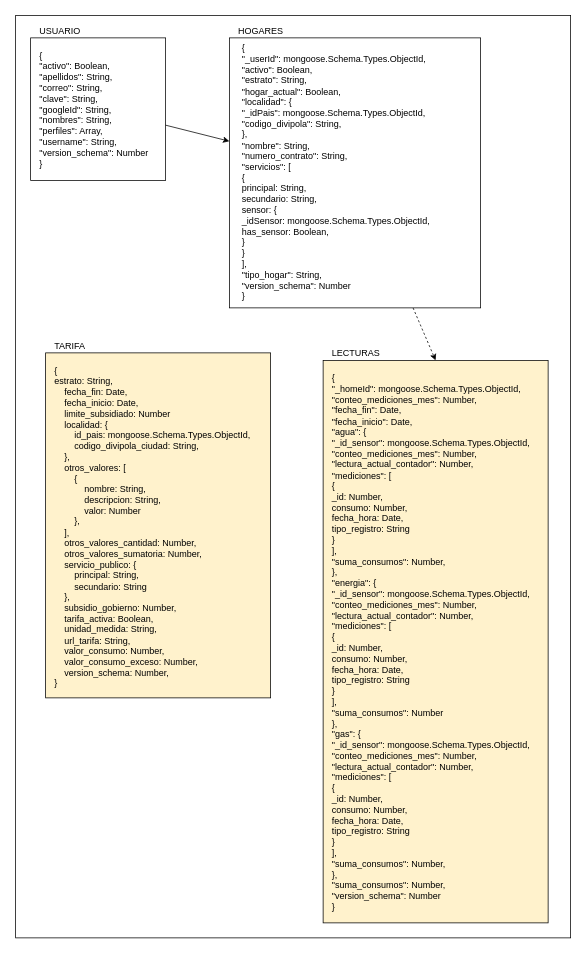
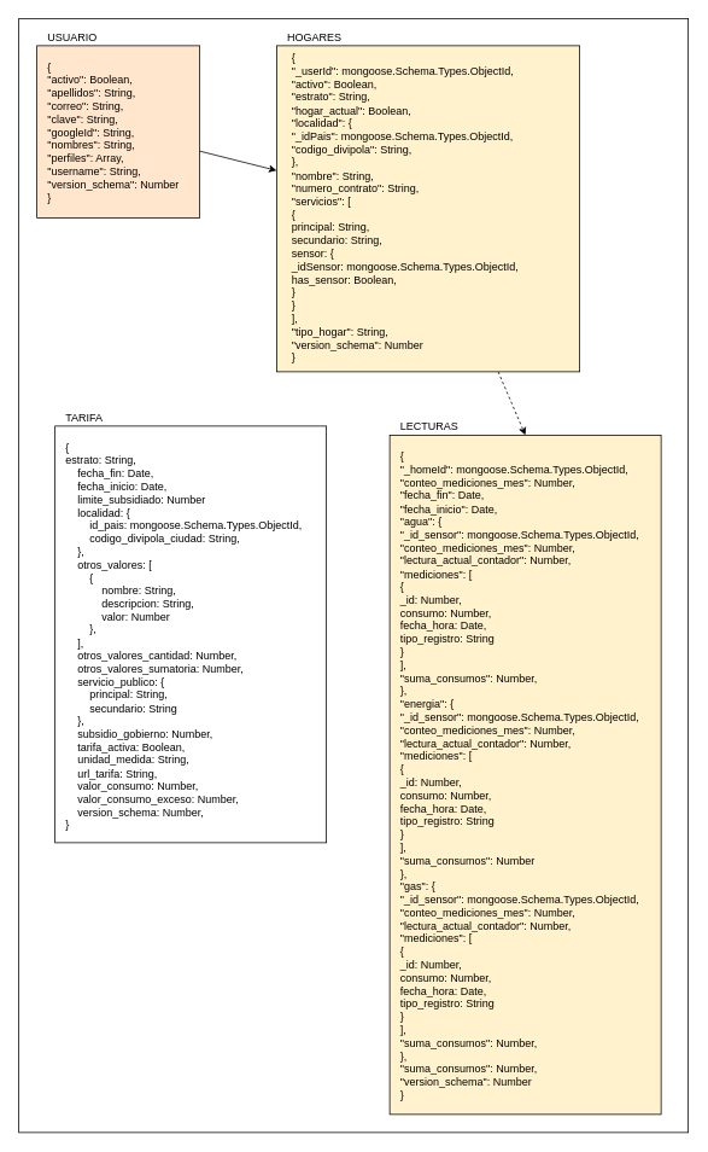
  <mxCell id="0" />
  <mxCell id="1" parent="0" />
  <mxCell id="2" value="" style="whiteSpace=wrap;html=1;align=left;verticalAlign=bottom;spacingLeft=10;spacingTop=0;labelPosition=center;verticalLabelPosition=top;" parent="1" vertex="1"><mxGeometry x="20" y="20" width="740" height="1230" as="geometry" /></mxCell>
- <mxCell id="3" value="USUARIO" style="whiteSpace=wrap;html=1;align=left;verticalAlign=bottom;spacingLeft=10;spacingTop=0;labelPosition=center;verticalLabelPosition=top;" parent="1" vertex="1"><mxGeometry x="40" y="50" width="180" height="190" as="geometry" /></mxCell>
+ <mxCell id="3" value="USUARIO" style="whiteSpace=wrap;html=1;align=left;verticalAlign=bottom;spacingLeft=10;spacingTop=0;labelPosition=center;verticalLabelPosition=top;fillColor=#ffe6cc;" parent="1" vertex="1"><mxGeometry x="40" y="50" width="180" height="190" as="geometry" /></mxCell>
  <mxCell id="4" value="" style="edgeStyle=none;html=1;" edge="1" parent="1" source="5" target="7"><mxGeometry relative="1" as="geometry" /></mxCell>
  <mxCell id="5" value="{&#10;&#09;&quot;activo&quot;: Boolean,&#10;&#09;&quot;apellidos&quot;: String,&#10;&#09;&quot;correo&quot;: String,&#10;&#09;&quot;clave&quot;: String,&#10;&#09;&quot;googleId&quot;: String,&#10;&#09;&quot;nombres&quot;: String,&#10;&#09;&quot;perfiles&quot;: Array,&#10;&#09;&quot;username&quot;: String,&#10;&#09;&quot;version_schema&quot;: Number&#10;}" style="text;whiteSpace=wrap;html=1;" vertex="1" parent="1"><mxGeometry x="50" y="60" width="170" height="170" as="geometry" /></mxCell>
  <mxCell id="6" style="edgeStyle=none;html=1;entryX=0.5;entryY=0;entryDx=0;entryDy=0;dashed=1;" edge="1" parent="1" source="7" target="11"><mxGeometry relative="1" as="geometry" /></mxCell>
- <mxCell id="7" value="HOGARES" style="whiteSpace=wrap;html=1;align=left;verticalAlign=bottom;spacingLeft=10;spacingTop=0;labelPosition=center;verticalLabelPosition=top;" vertex="1" parent="1"><mxGeometry x="305" y="50" width="335" height="360" as="geometry" /></mxCell>
+ <mxCell id="7" value="HOGARES" style="whiteSpace=wrap;html=1;align=left;verticalAlign=bottom;spacingLeft=10;spacingTop=0;labelPosition=center;verticalLabelPosition=top;fillColor=#fff2cc;" vertex="1" parent="1"><mxGeometry x="305" y="50" width="335" height="360" as="geometry" /></mxCell>
  <mxCell id="8" value="{&#10;&#09;&quot;_userId&quot;: mongoose.Schema.Types.ObjectId,&#10;&#09;&quot;activo&quot;: Boolean,&#10;&#09;&quot;estrato&quot;: String,&#10;&#09;&quot;hogar_actual&quot;: Boolean,&#10;&#09;&quot;localidad&quot;: {&#10;&#09;&#09;&quot;_idPais&quot;: mongoose.Schema.Types.ObjectId,&#10;&#09;&#09;&quot;codigo_divipola&quot;: String,&#10;&#09;},&#10;&#09;&quot;nombre&quot;: String,&#10;&#09;&quot;numero_contrato&quot;: String,&#10;&#09;&quot;servicios&quot;: [&#10;&#09;&#09;{&#10;&#09;&#09;&#09;principal: String,&#10;&#09;&#09;&#09;secundario: String,&#10;&#09;&#09;&#09;sensor: {&#10;&#09;&#09;&#09;&#09;_idSensor: mongoose.Schema.Types.ObjectId,&#10;&#09;&#09;&#09;&#09;has_sensor: Boolean,&#10;&#09;&#09;&#09;}&#10;&#09;&#09;}&#10;&#09;],&#10;&#09;&quot;tipo_hogar&quot;: String,&#10;&#09;&quot;version_schema&quot;: Number&#10;}" style="text;whiteSpace=wrap;html=1;" vertex="1" parent="1"><mxGeometry x="320" y="50" width="280" height="350" as="geometry" /></mxCell>
- <mxCell id="9" value="TARIFA" style="whiteSpace=wrap;html=1;align=left;verticalAlign=bottom;spacingLeft=10;spacingTop=0;labelPosition=center;verticalLabelPosition=top;fillColor=#fff2cc;" vertex="1" parent="1"><mxGeometry x="60" y="470" width="300" height="460" as="geometry" /></mxCell>
+ <mxCell id="9" value="TARIFA" style="whiteSpace=wrap;html=1;align=left;verticalAlign=bottom;spacingLeft=10;spacingTop=0;labelPosition=center;verticalLabelPosition=top;" vertex="1" parent="1"><mxGeometry x="60" y="470" width="300" height="460" as="geometry" /></mxCell>
  <mxCell id="10" value="{&#10;&#09;estrato: String,&#10;    fecha_fin: Date,&#10;    fecha_inicio: Date,&#10;    limite_subsidiado: Number&#10;    localidad: {&#10;        id_pais: mongoose.Schema.Types.ObjectId,&#10;        codigo_divipola_ciudad: String,&#10;    },&#10;    otros_valores: [&#10;        {&#10;            nombre: String,&#10;            descripcion: String,&#10;            valor: Number&#10;        },&#10;    ],&#10;    otros_valores_cantidad: Number,&#10;    otros_valores_sumatoria: Number,&#10;    servicio_publico: {&#10;        principal: String,&#10;        secundario: String&#10;    },&#10;    subsidio_gobierno: Number,&#10;    tarifa_activa: Boolean,&#10;    unidad_medida: String,&#10;    url_tarifa: String,&#10;    valor_consumo: Number,&#10;    valor_consumo_exceso: Number,&#10;    version_schema: Number,&#10;}" style="text;whiteSpace=wrap;html=1;" vertex="1" parent="1"><mxGeometry x="70" y="480" width="280" height="440" as="geometry" /></mxCell>
  <mxCell id="11" value="LECTURAS" style="whiteSpace=wrap;html=1;align=left;verticalAlign=bottom;spacingLeft=10;spacingTop=0;labelPosition=center;verticalLabelPosition=top;fillColor=#fff2cc;" vertex="1" parent="1"><mxGeometry x="430" y="480" width="300" height="750" as="geometry" /></mxCell>
  <mxCell id="12" value="{&#10;&#09;&quot;_homeId&quot;: mongoose.Schema.Types.ObjectId,&#10;&#09;&quot;conteo_mediciones_mes&quot;: Number,&#10;&#09;&quot;fecha_fin&quot;: Date,&#10;&#09;&quot;fecha_inicio&quot;: Date,&#10;&#09;&quot;agua&quot;: {&#10;&#09;&#09;&quot;_id_sensor&quot;: mongoose.Schema.Types.ObjectId,&#10;&#09;&#09;&quot;conteo_mediciones_mes&quot;: Number,&#10;&#09;&#09;&quot;lectura_actual_contador&quot;: Number,&#10;&#09;&#09;&quot;mediciones&quot;: [&#10;&#09;&#09;&#09;{&#10;&#09;&#09;&#09;&#09;_id: Number,&#10;&#09;&#09;&#09;&#09;consumo: Number,&#10;&#09;&#09;&#09;&#09;fecha_hora: Date,&#10;&#09;&#09;&#09;&#09;tipo_registro: String&#10;&#09;&#09;&#09;}&#10;&#09;&#09;],&#10;&#09;&#09;&quot;suma_consumos&quot;: Number,&#10;&#09;},&#10;&#09;&quot;energia&quot;: {&#10;&#09;&#09;&quot;_id_sensor&quot;: mongoose.Schema.Types.ObjectId,&#10;&#09;&#09;&quot;conteo_mediciones_mes&quot;: Number,&#10;&#09;&#09;&quot;lectura_actual_contador&quot;: Number,&#10;&#09;&#09;&quot;mediciones&quot;: [&#10;&#09;&#09;&#09;{&#10;&#09;&#09;&#09;&#09;_id: Number,&#10;&#09;&#09;&#09;&#09;consumo: Number,&#10;&#09;&#09;&#09;&#09;fecha_hora: Date,&#10;&#09;&#09;&#09;&#09;tipo_registro: String&#10;&#09;&#09;&#09;}&#10;&#09;&#09;],&#10;&#09;&#09;&quot;suma_consumos&quot;: Number&#10;&#09;},&#10;&#09;&quot;gas&quot;: {&#10;&#09;&#09;&quot;_id_sensor&quot;: mongoose.Schema.Types.ObjectId,&#10;&#09;&#09;&quot;conteo_mediciones_mes&quot;: Number,&#10;&#09;&#09;&quot;lectura_actual_contador&quot;: Number,&#10;&#09;&#09;&quot;mediciones&quot;: [&#10;&#09;&#09;&#09;{&#10;&#09;&#09;&#09;&#09; _id: Number,&#10;&#09;&#09;&#09;&#09;consumo: Number,&#10;&#09;&#09;&#09;&#09;fecha_hora: Date,&#10;&#09;&#09;&#09;&#09;tipo_registro: String&#10;&#09;&#09;&#09;}&#10;&#09;&#09;],&#10;&#09;&#09;&quot;suma_consumos&quot;: Number,&#10;&#09;},&#10;&#09;&quot;suma_consumos&quot;: Number,&#10;&#09;&quot;version_schema&quot;: Number&#10;}" style="text;whiteSpace=wrap;html=1;" vertex="1" parent="1"><mxGeometry x="440" y="490" width="290" height="720" as="geometry" /></mxCell>
